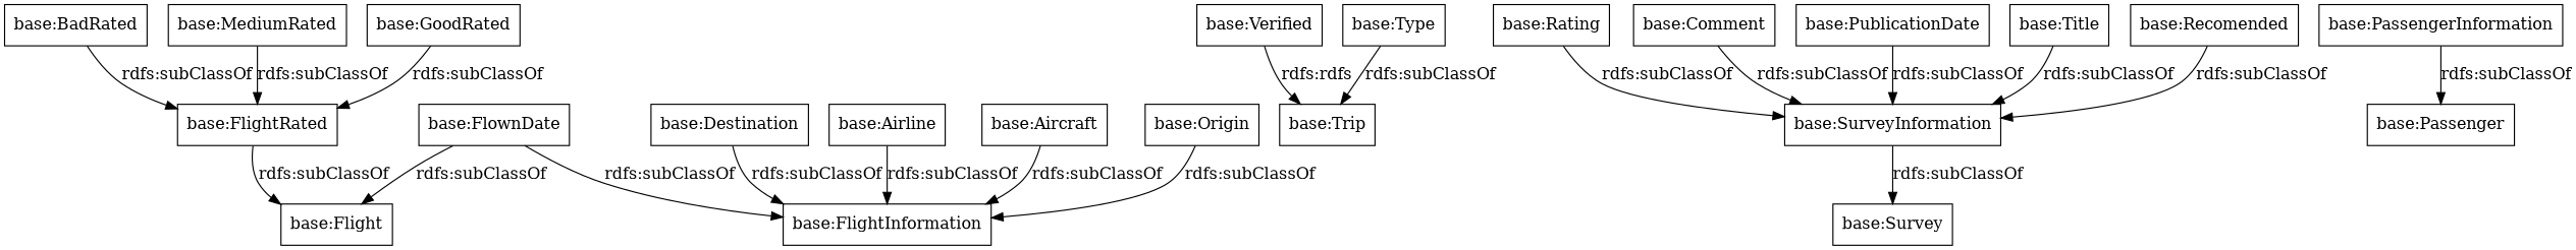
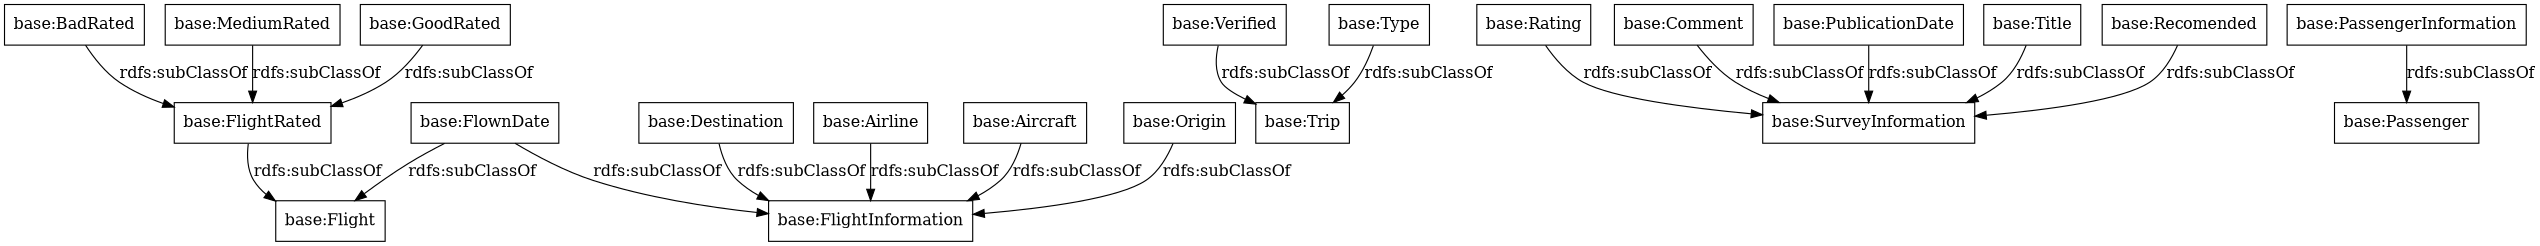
  digraph {
    rankdir=TB
    node [color=black shape=rectangle]
    "base:BadRated"
    "base:FlightRated"
    "base:Flight"
    "base:Verified"
    "base:Trip"
    "base:FlownDate"
    "base:FlightInformation"
    "base:SurveyInformation"
-   "base:Survey"
    "base:Rating"
    "base:Comment"
    "base:Type"
    "base:PublicationDate"
    "base:Destination"
    "base:Title"
    "base:Airline"
    "base:PassengerInformation"
    "base:Passenger"
    "base:Recomended"
    "base:MediumRated"
    "base:Aircraft"
    "base:GoodRated"
    "base:Origin"
    "base:BadRated" -> "base:FlightRated" [label="rdfs:subClassOf"]
    "base:FlightRated" -> "base:Flight" [label="rdfs:subClassOf"]
-   "base:Verified" -> "base:Trip" [label="rdfs:rdfs"]
+   "base:Verified" -> "base:Trip" [label="rdfs:subClassOf"]
    "base:FlownDate" -> "base:Flight" [label="rdfs:subClassOf"]
    "base:FlownDate" -> "base:FlightInformation" [label="rdfs:subClassOf"]
-   "base:SurveyInformation" -> "base:Survey" [label="rdfs:subClassOf"]
    "base:Rating" -> "base:SurveyInformation" [label="rdfs:subClassOf"]
    "base:Comment" -> "base:SurveyInformation" [label="rdfs:subClassOf"]
    "base:Type" -> "base:Trip" [label="rdfs:subClassOf"]
    "base:PublicationDate" -> "base:SurveyInformation" [label="rdfs:subClassOf"]
    "base:Destination" -> "base:FlightInformation" [label="rdfs:subClassOf"]
    "base:Title" -> "base:SurveyInformation" [label="rdfs:subClassOf"]
    "base:Airline" -> "base:FlightInformation" [label="rdfs:subClassOf"]
    "base:PassengerInformation" -> "base:Passenger" [label="rdfs:subClassOf"]
    "base:Recomended" -> "base:SurveyInformation" [label="rdfs:subClassOf"]
    "base:MediumRated" -> "base:FlightRated" [label="rdfs:subClassOf"]
    "base:Aircraft" -> "base:FlightInformation" [label="rdfs:subClassOf"]
    "base:GoodRated" -> "base:FlightRated" [label="rdfs:subClassOf"]
    "base:Origin" -> "base:FlightInformation" [label="rdfs:subClassOf"]
  }
